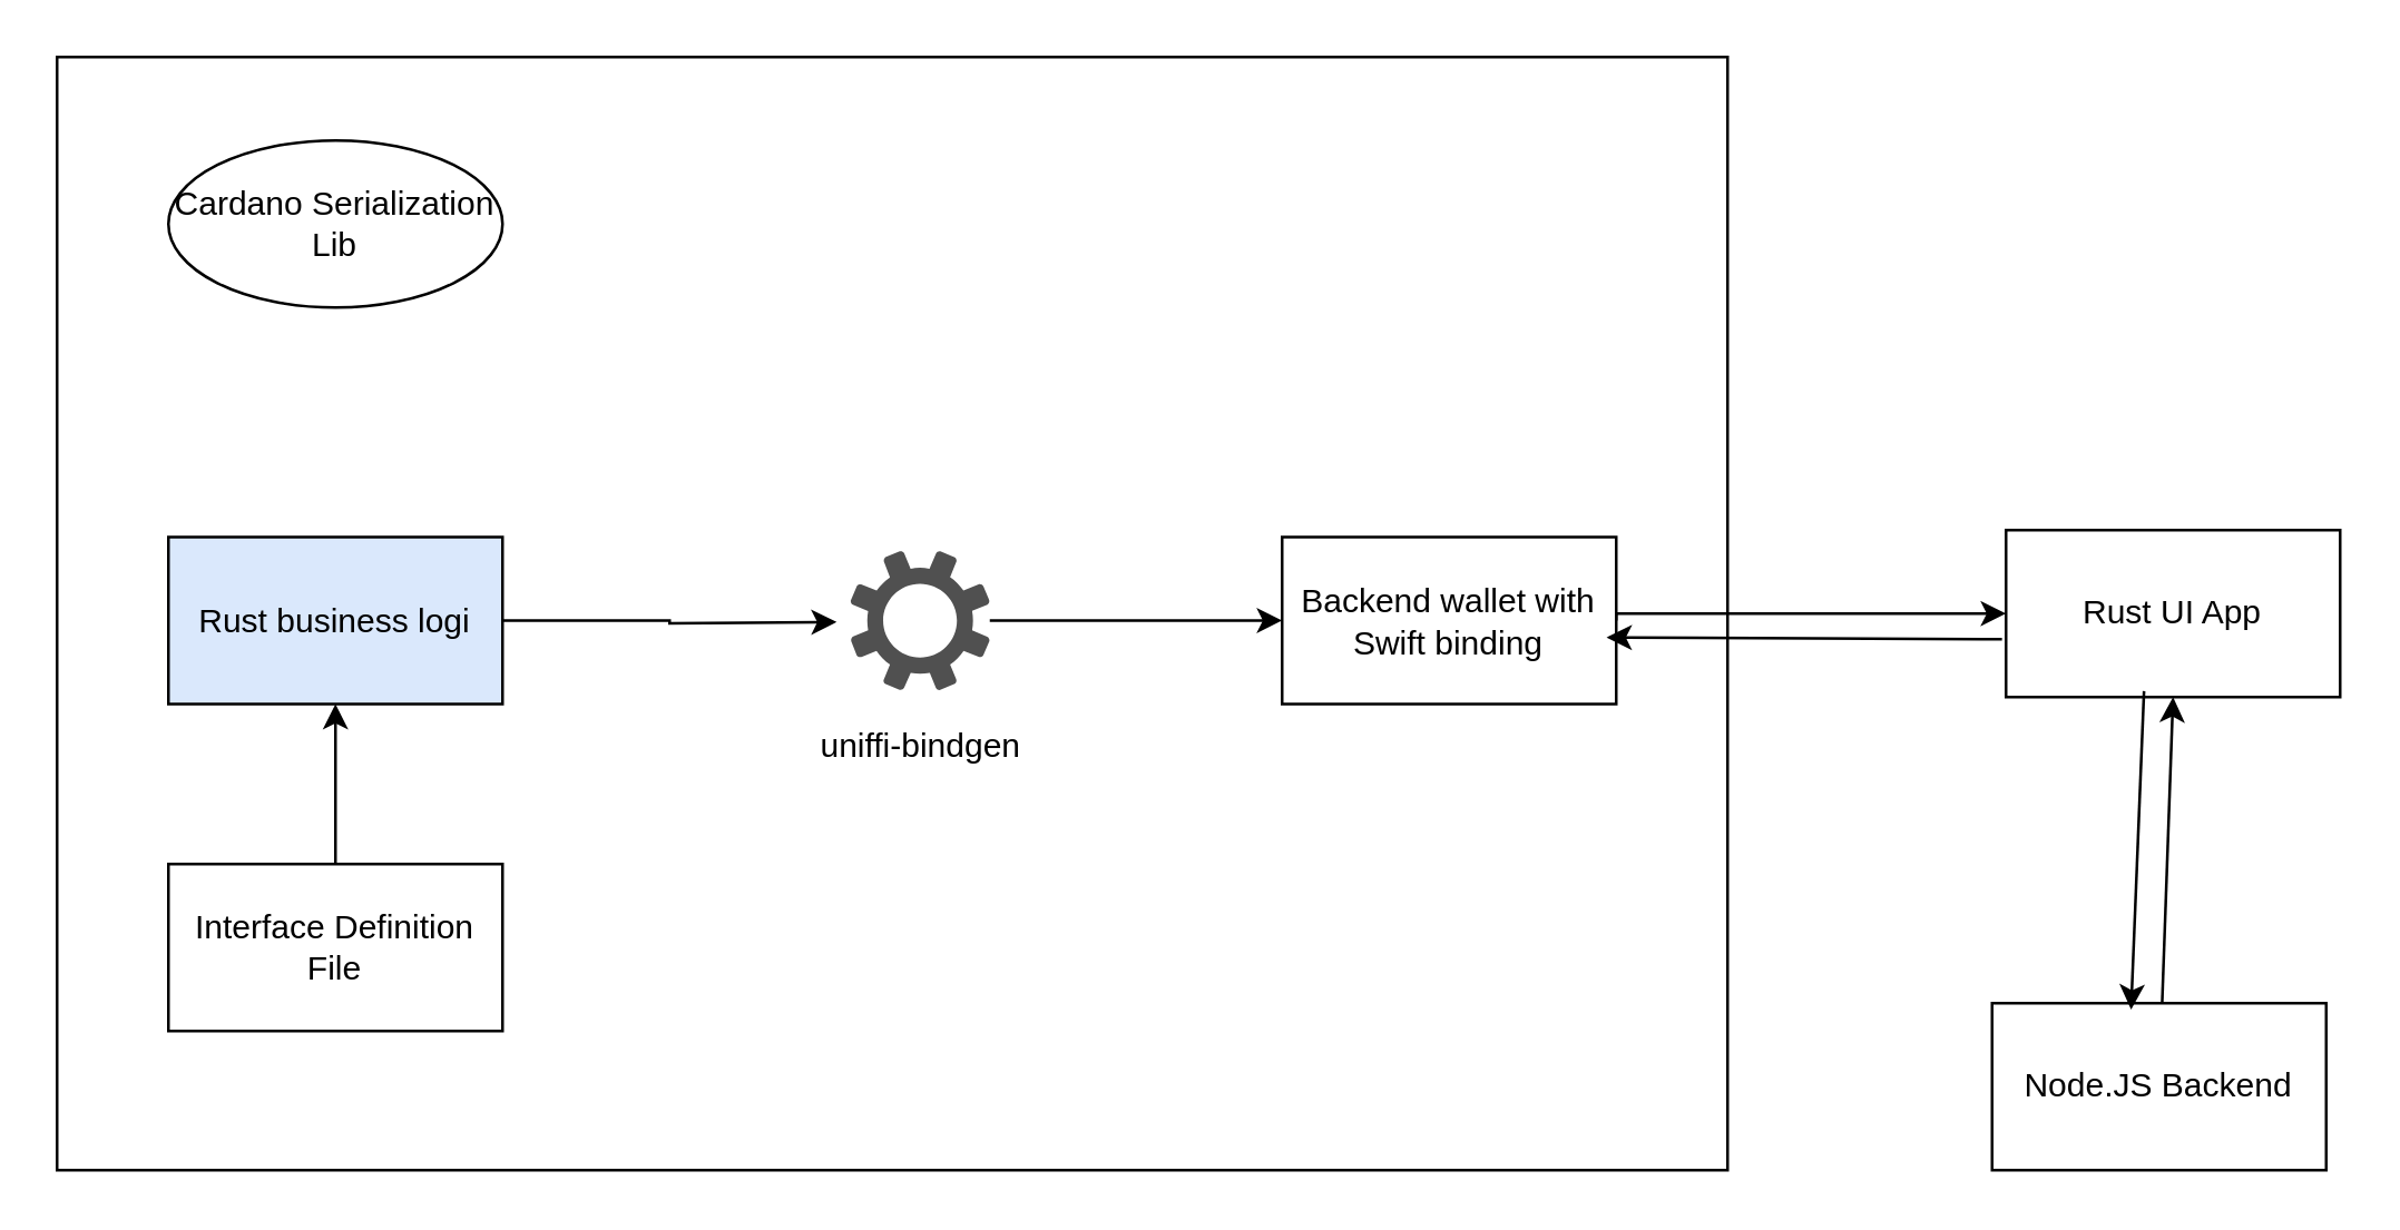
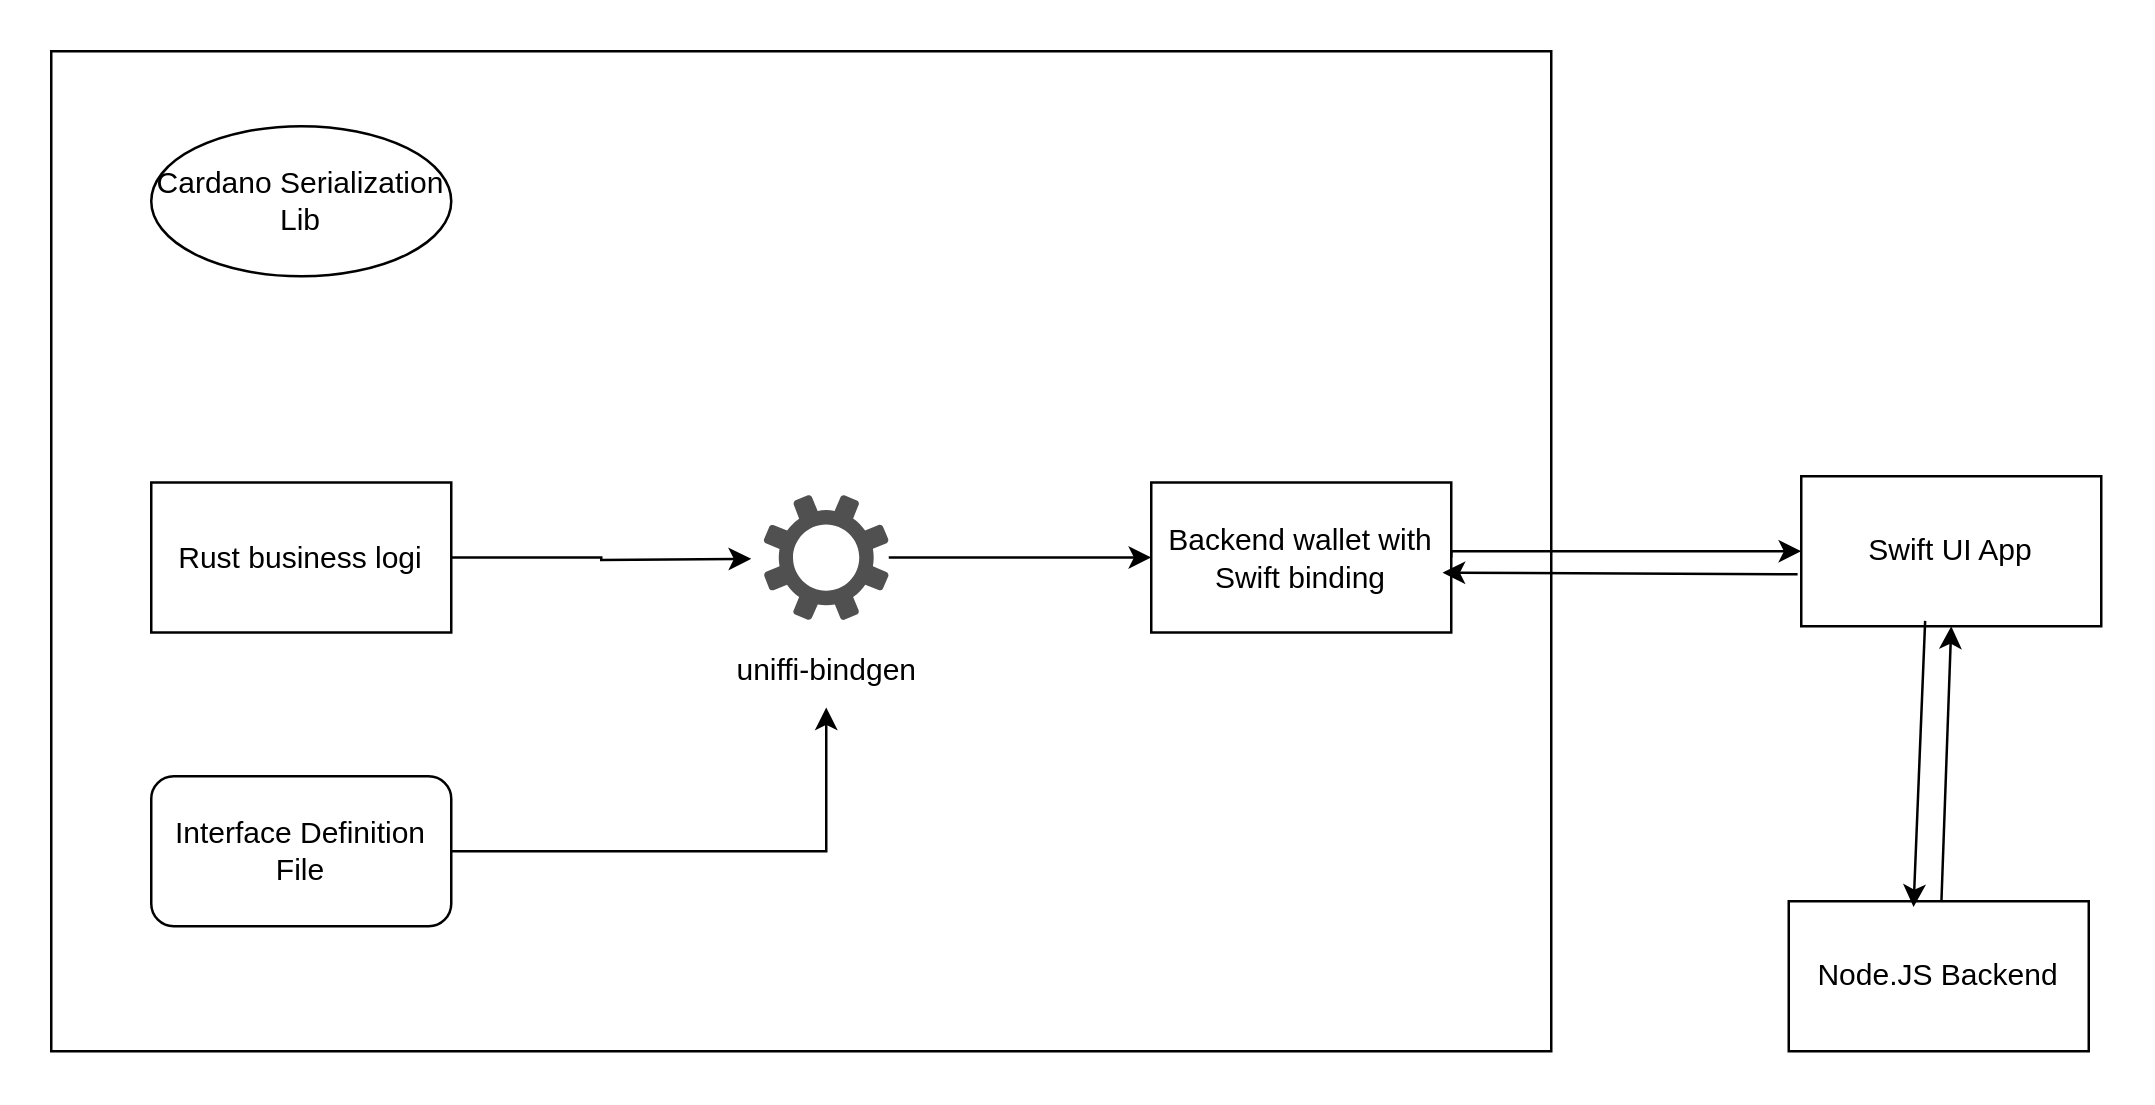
  <mxCell id="0" />
  <mxCell id="1" parent="0" />
  <mxCell id="2" value="" style="group" connectable="0" vertex="1" parent="1"><mxGeometry x="20" y="20" width="640" height="400" as="geometry" /></mxCell>
  <mxCell id="3" value="" style="rounded=0;whiteSpace=wrap;html=1;" vertex="1" parent="2"><mxGeometry width="600" height="400" as="geometry" /></mxCell>
- <mxCell id="4" value="Rust business logi" style="rounded=0;whiteSpace=wrap;html=1;fillColor=#dae8fc;" vertex="1" parent="2"><mxGeometry x="40" y="172.5" width="120" height="60" as="geometry" /></mxCell>
+ <mxCell id="4" value="Rust business logi" style="rounded=0;whiteSpace=wrap;html=1;" vertex="1" parent="2"><mxGeometry x="40" y="172.5" width="120" height="60" as="geometry" /></mxCell>
  <mxCell id="5" value="Cardano Serialization Lib" style="ellipse;whiteSpace=wrap;html=1;" vertex="1" parent="2"><mxGeometry x="40" y="30" width="120" height="60" as="geometry" /></mxCell>
- <mxCell id="6" style="edgeStyle=orthogonalEdgeStyle;rounded=0;orthogonalLoop=1;jettySize=auto;html=1;" edge="1" parent="2" source="7" target="4"><mxGeometry relative="1" as="geometry" /></mxCell>
- <mxCell id="7" value="Interface Definition File" style="rounded=0;whiteSpace=wrap;html=1;" vertex="1" parent="2"><mxGeometry x="40" y="290" width="120" height="60" as="geometry" /></mxCell>
+ <mxCell id="6" style="edgeStyle=orthogonalEdgeStyle;rounded=0;orthogonalLoop=1;jettySize=auto;html=1;" edge="1" parent="2" source="7" target="10"><mxGeometry relative="1" as="geometry" /></mxCell>
+ <mxCell id="7" value="Interface Definition File" style="whiteSpace=wrap;html=1;rounded=1;" vertex="1" parent="2"><mxGeometry x="40" y="290" width="120" height="60" as="geometry" /></mxCell>
  <mxCell id="8" value="" style="group" connectable="0" vertex="1" parent="2"><mxGeometry x="260" y="177.5" width="100" height="85" as="geometry" /></mxCell>
  <mxCell id="9" value="" style="sketch=0;pointerEvents=1;shadow=0;dashed=0;html=1;strokeColor=none;labelPosition=center;verticalLabelPosition=bottom;verticalAlign=top;align=center;fillColor=#505050;shape=mxgraph.mscae.enterprise.settings" vertex="1" parent="8"><mxGeometry x="25" width="50" height="50" as="geometry" /></mxCell>
  <mxCell id="10" value="uniffi-bindgen" style="text;html=1;align=center;verticalAlign=middle;resizable=0;points=[];autosize=1;strokeColor=none;fillColor=none;" vertex="1" parent="8"><mxGeometry y="55" width="100" height="30" as="geometry" /></mxCell>
  <mxCell id="11" value="Backend wallet with Swift binding" style="rounded=0;whiteSpace=wrap;html=1;container=1;" vertex="1" parent="2"><mxGeometry x="440" y="172.5" width="120" height="60" as="geometry"><mxRectangle x="440" y="172.5" width="200" height="30" as="alternateBounds" /></mxGeometry></mxCell>
  <mxCell id="12" style="edgeStyle=orthogonalEdgeStyle;rounded=0;orthogonalLoop=1;jettySize=auto;html=1;entryX=0;entryY=0.5;entryDx=0;entryDy=0;" edge="1" parent="2" source="9" target="11"><mxGeometry relative="1" as="geometry" /></mxCell>
  <mxCell id="13" style="edgeStyle=orthogonalEdgeStyle;rounded=0;orthogonalLoop=1;jettySize=auto;html=1;" edge="1" parent="2" source="4"><mxGeometry relative="1" as="geometry"><mxPoint x="280" y="203" as="targetPoint" /></mxGeometry></mxCell>
- <mxCell id="14" value="Rust UI App" style="rounded=0;whiteSpace=wrap;html=1;" vertex="1" parent="1"><mxGeometry x="720" y="190" width="120" height="60" as="geometry" /></mxCell>
+ <mxCell id="14" value="Swift UI App" style="rounded=0;whiteSpace=wrap;html=1;" vertex="1" parent="1"><mxGeometry x="720" y="190" width="120" height="60" as="geometry" /></mxCell>
  <mxCell id="15" style="edgeStyle=orthogonalEdgeStyle;rounded=0;orthogonalLoop=1;jettySize=auto;html=1;entryX=0;entryY=0.5;entryDx=0;entryDy=0;exitX=1;exitY=0.5;exitDx=0;exitDy=0;" edge="1" parent="1" source="11" target="14"><mxGeometry relative="1" as="geometry"><Array as="points"><mxPoint x="580" y="220" /></Array></mxGeometry></mxCell>
  <mxCell id="16" value="" style="endArrow=classic;html=1;rounded=0;exitX=-0.012;exitY=0.654;exitDx=0;exitDy=0;exitPerimeter=0;entryX=0.971;entryY=0.601;entryDx=0;entryDy=0;entryPerimeter=0;" edge="1" parent="1" source="14" target="11"><mxGeometry width="50" height="50" relative="1" as="geometry"><mxPoint x="790" y="310" as="sourcePoint" /><mxPoint x="840" y="260" as="targetPoint" /></mxGeometry></mxCell>
  <mxCell id="17" value="Node.JS Backend" style="rounded=0;whiteSpace=wrap;html=1;" vertex="1" parent="1"><mxGeometry x="715" y="360" width="120" height="60" as="geometry" /></mxCell>
  <mxCell id="18" value="" style="endArrow=classic;html=1;rounded=0;entryX=0.416;entryY=0.039;entryDx=0;entryDy=0;entryPerimeter=0;exitX=0.413;exitY=0.964;exitDx=0;exitDy=0;exitPerimeter=0;" edge="1" parent="1" source="14" target="17"><mxGeometry width="50" height="50" relative="1" as="geometry"><mxPoint x="770" y="260" as="sourcePoint" /><mxPoint x="820" y="210" as="targetPoint" /></mxGeometry></mxCell>
  <mxCell id="19" value="" style="endArrow=classic;html=1;rounded=0;entryX=0.5;entryY=1;entryDx=0;entryDy=0;" edge="1" parent="1" source="17" target="14"><mxGeometry width="50" height="50" relative="1" as="geometry"><mxPoint x="820" y="350" as="sourcePoint" /><mxPoint x="870" y="300" as="targetPoint" /></mxGeometry></mxCell>
